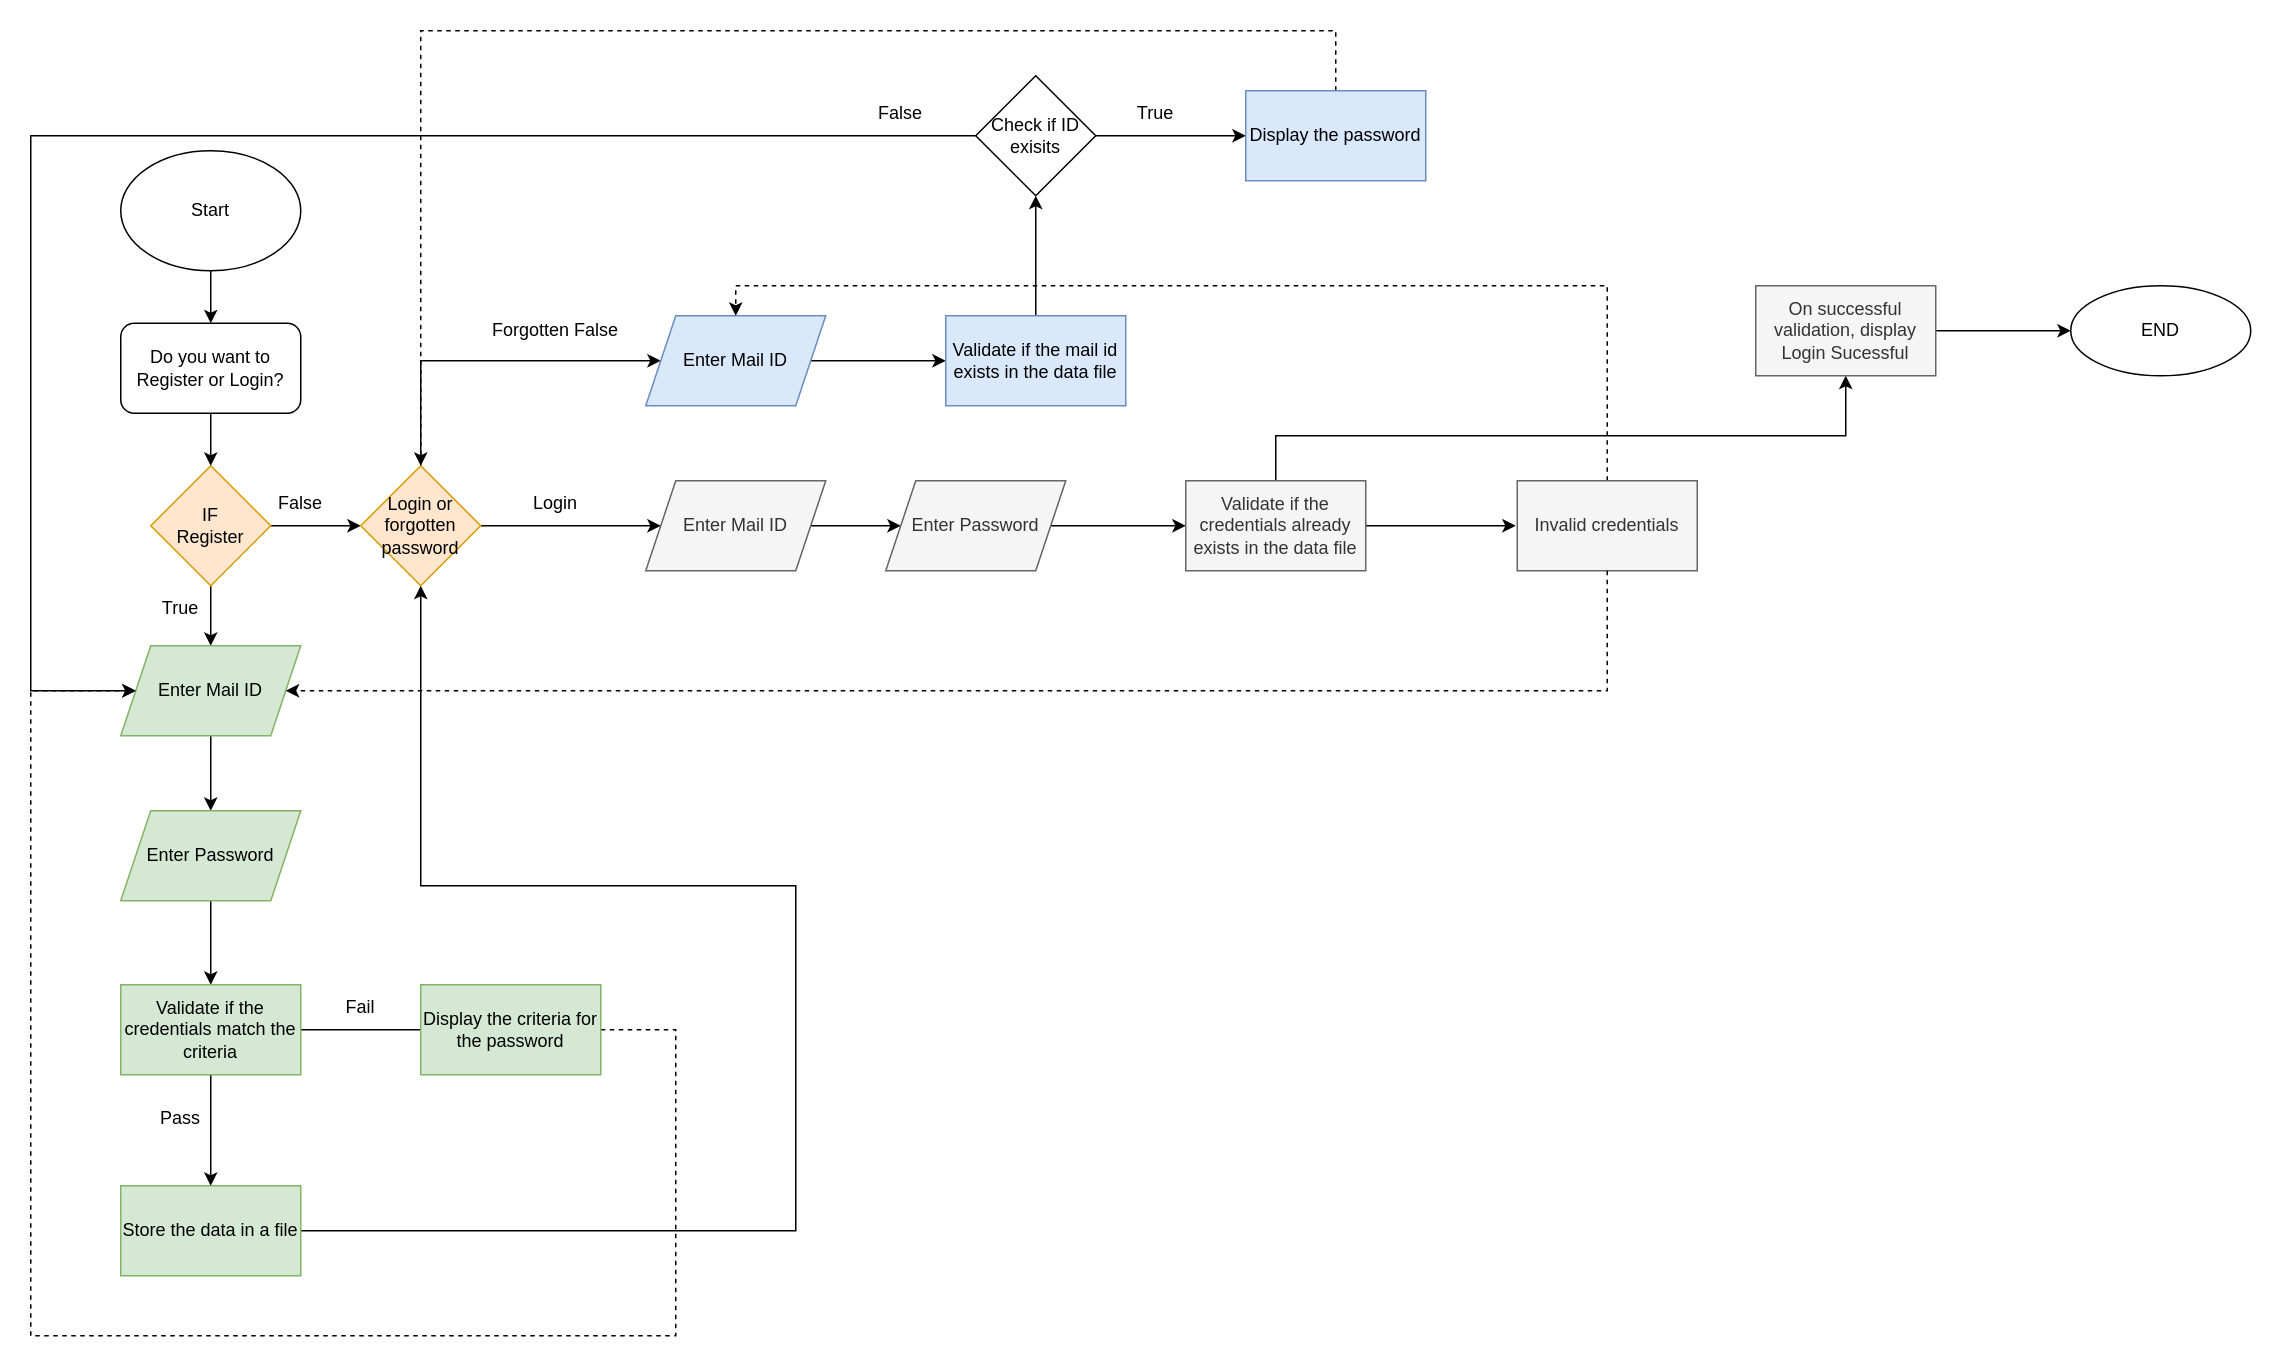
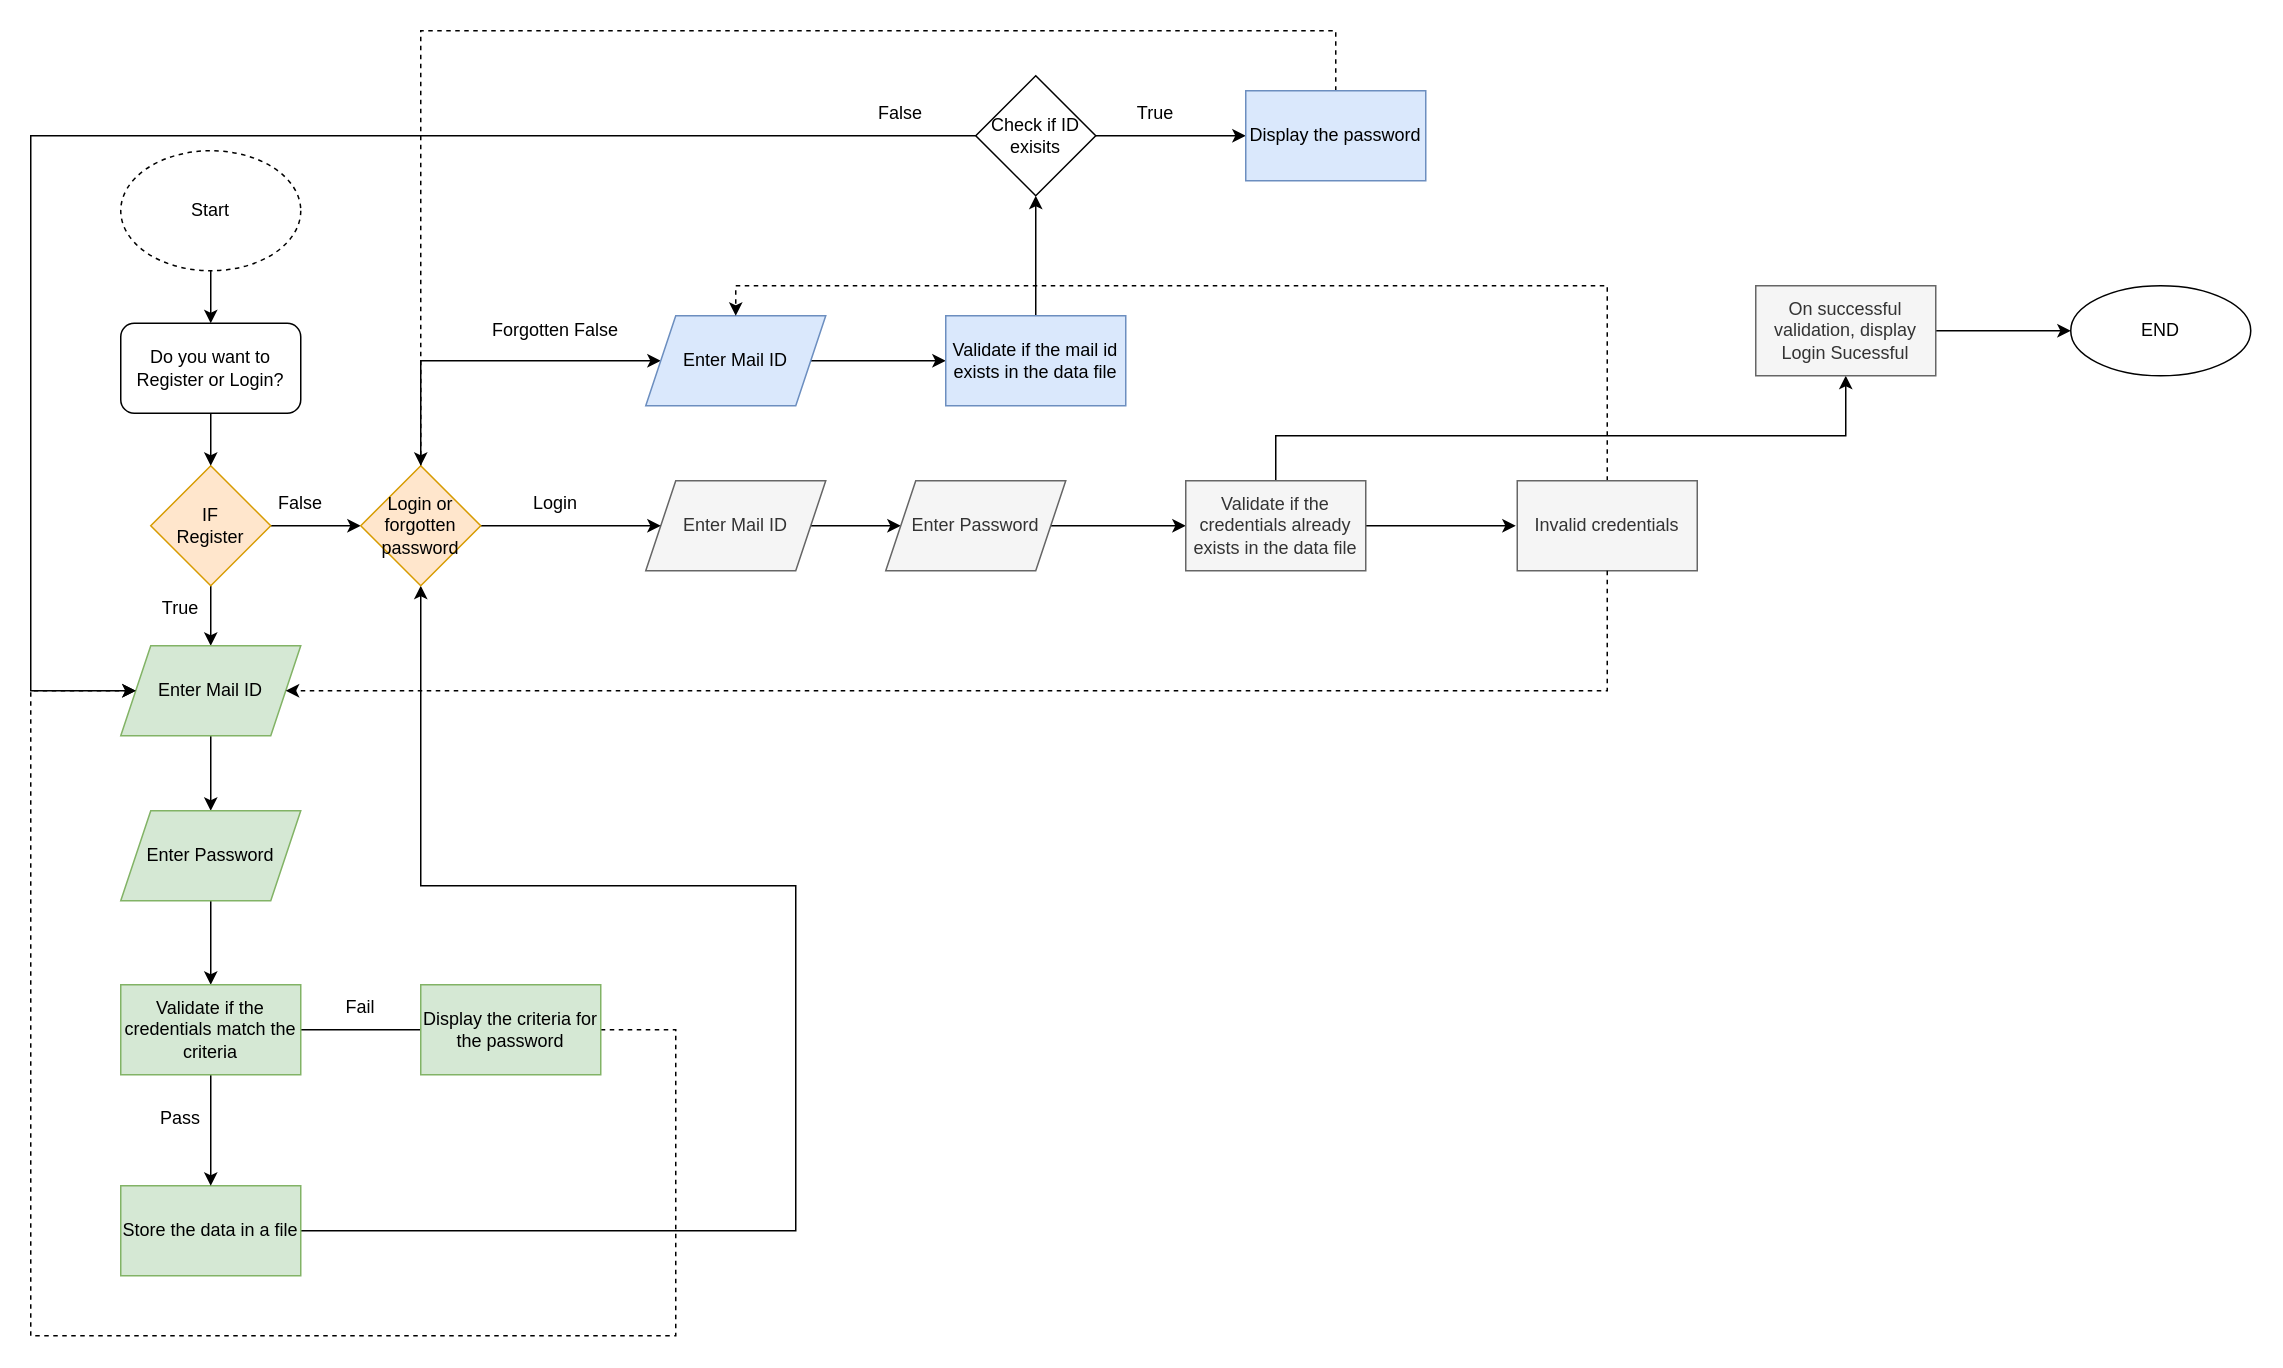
  <mxCell id="0" />
  <mxCell id="1" parent="0" />
  <mxCell id="2" value="" style="edgeStyle=orthogonalEdgeStyle;rounded=0;orthogonalLoop=1;jettySize=auto;html=1;" edge="1" parent="1" source="4"><mxGeometry relative="1" as="geometry"><mxPoint x="140" y="430" as="targetPoint" /></mxGeometry></mxCell>
  <mxCell id="3" value="" style="edgeStyle=orthogonalEdgeStyle;rounded=0;orthogonalLoop=1;jettySize=auto;html=1;" edge="1" parent="1" source="4"><mxGeometry relative="1" as="geometry"><mxPoint x="240" y="350" as="targetPoint" /></mxGeometry></mxCell>
  <mxCell id="4" value="IF&lt;br&gt;Register" style="rhombus;whiteSpace=wrap;html=1;fillColor=#ffe6cc;strokeColor=#d79b00;" vertex="1" parent="1"><mxGeometry x="100" y="310" width="80" height="80" as="geometry" /></mxCell>
  <mxCell id="5" style="edgeStyle=orthogonalEdgeStyle;rounded=0;orthogonalLoop=1;jettySize=auto;html=1;exitX=0.5;exitY=1;exitDx=0;exitDy=0;entryX=0.5;entryY=0;entryDx=0;entryDy=0;" edge="1" parent="1" source="6" target="4"><mxGeometry relative="1" as="geometry" /></mxCell>
  <mxCell id="6" value="Do you want to Register or Login?" style="rounded=1;whiteSpace=wrap;html=1;" vertex="1" parent="1"><mxGeometry x="80" y="215" width="120" height="60" as="geometry" /></mxCell>
  <mxCell id="7" value="" style="edgeStyle=orthogonalEdgeStyle;rounded=0;orthogonalLoop=1;jettySize=auto;html=1;exitX=0.5;exitY=1;exitDx=0;exitDy=0;" edge="1" parent="1" source="8" target="10"><mxGeometry relative="1" as="geometry" /></mxCell>
  <mxCell id="8" value="Enter Mail ID" style="shape=parallelogram;perimeter=parallelogramPerimeter;whiteSpace=wrap;html=1;fixedSize=1;fillColor=#d5e8d4;strokeColor=#82b366;" vertex="1" parent="1"><mxGeometry x="80" y="430" width="120" height="60" as="geometry" /></mxCell>
  <mxCell id="9" value="" style="edgeStyle=orthogonalEdgeStyle;rounded=0;orthogonalLoop=1;jettySize=auto;html=1;entryX=0.5;entryY=0;entryDx=0;entryDy=0;" edge="1" parent="1" source="10" target="22"><mxGeometry relative="1" as="geometry"><mxPoint x="140" y="651" as="targetPoint" /></mxGeometry></mxCell>
  <mxCell id="10" value="Enter Password" style="shape=parallelogram;perimeter=parallelogramPerimeter;whiteSpace=wrap;html=1;fixedSize=1;fillColor=#d5e8d4;strokeColor=#82b366;" vertex="1" parent="1"><mxGeometry x="80" y="540" width="120" height="60" as="geometry" /></mxCell>
  <mxCell id="11" style="edgeStyle=orthogonalEdgeStyle;rounded=0;orthogonalLoop=1;jettySize=auto;html=1;exitX=1;exitY=0.5;exitDx=0;exitDy=0;" edge="1" parent="1" source="12" target="14"><mxGeometry relative="1" as="geometry" /></mxCell>
  <mxCell id="12" value="Enter Mail ID" style="shape=parallelogram;perimeter=parallelogramPerimeter;whiteSpace=wrap;html=1;fixedSize=1;fillColor=#f5f5f5;fontColor=#333333;strokeColor=#666666;" vertex="1" parent="1"><mxGeometry x="430" y="320" width="120" height="60" as="geometry" /></mxCell>
  <mxCell id="13" value="" style="edgeStyle=orthogonalEdgeStyle;rounded=0;orthogonalLoop=1;jettySize=auto;html=1;" edge="1" parent="1" source="14" target="25"><mxGeometry relative="1" as="geometry" /></mxCell>
  <mxCell id="14" value="Enter Password" style="shape=parallelogram;perimeter=parallelogramPerimeter;whiteSpace=wrap;html=1;fixedSize=1;fillColor=#f5f5f5;fontColor=#333333;strokeColor=#666666;" vertex="1" parent="1"><mxGeometry x="590" y="320" width="120" height="60" as="geometry" /></mxCell>
  <mxCell id="15" value="True" style="text;html=1;strokeColor=none;fillColor=none;align=center;verticalAlign=middle;whiteSpace=wrap;rounded=0;" vertex="1" parent="1"><mxGeometry x="90" y="390" width="60" height="30" as="geometry" /></mxCell>
  <mxCell id="16" value="False" style="text;html=1;strokeColor=none;fillColor=none;align=center;verticalAlign=middle;whiteSpace=wrap;rounded=0;" vertex="1" parent="1"><mxGeometry x="170" y="320" width="60" height="30" as="geometry" /></mxCell>
  <mxCell id="17" value="Login" style="text;html=1;strokeColor=none;fillColor=none;align=center;verticalAlign=middle;whiteSpace=wrap;rounded=0;" vertex="1" parent="1"><mxGeometry x="340" y="320" width="60" height="30" as="geometry" /></mxCell>
  <mxCell id="18" style="edgeStyle=orthogonalEdgeStyle;rounded=0;orthogonalLoop=1;jettySize=auto;html=1;exitX=1;exitY=0.5;exitDx=0;exitDy=0;entryX=0.5;entryY=1;entryDx=0;entryDy=0;" edge="1" parent="1" source="19" target="28"><mxGeometry relative="1" as="geometry"><Array as="points"><mxPoint x="530" y="820" /><mxPoint x="530" y="590" /><mxPoint x="280" y="590" /></Array></mxGeometry></mxCell>
  <mxCell id="19" value="Store the data in a file" style="whiteSpace=wrap;html=1;fillColor=#d5e8d4;strokeColor=#82b366;" vertex="1" parent="1"><mxGeometry x="80" y="790" width="120" height="60" as="geometry" /></mxCell>
  <mxCell id="20" style="edgeStyle=orthogonalEdgeStyle;rounded=0;orthogonalLoop=1;jettySize=auto;html=1;entryX=0.5;entryY=0;entryDx=0;entryDy=0;" edge="1" parent="1" source="22" target="19"><mxGeometry relative="1" as="geometry" /></mxCell>
  <mxCell id="21" value="" style="edgeStyle=orthogonalEdgeStyle;rounded=0;orthogonalLoop=1;jettySize=auto;html=1;endArrow=none;" edge="1" parent="1" source="22" target="40"><mxGeometry relative="1" as="geometry" /></mxCell>
  <mxCell id="22" value="Validate if the credentials match the criteria" style="rounded=0;whiteSpace=wrap;html=1;fillColor=#d5e8d4;strokeColor=#82b366;" vertex="1" parent="1"><mxGeometry x="80" y="656" width="120" height="60" as="geometry" /></mxCell>
  <mxCell id="23" value="" style="edgeStyle=orthogonalEdgeStyle;rounded=0;orthogonalLoop=1;jettySize=auto;html=1;" edge="1" parent="1" source="25"><mxGeometry relative="1" as="geometry"><mxPoint x="1010" y="350" as="targetPoint" /></mxGeometry></mxCell>
  <mxCell id="24" value="" style="edgeStyle=orthogonalEdgeStyle;rounded=0;orthogonalLoop=1;jettySize=auto;html=1;" edge="1" parent="1" source="25" target="46"><mxGeometry relative="1" as="geometry"><Array as="points"><mxPoint x="850" y="290" /><mxPoint x="1230" y="290" /></Array></mxGeometry></mxCell>
  <mxCell id="25" value="Validate if the credentials already exists in the data file" style="whiteSpace=wrap;html=1;fillColor=#f5f5f5;fontColor=#333333;strokeColor=#666666;" vertex="1" parent="1"><mxGeometry x="790" y="320" width="120" height="60" as="geometry" /></mxCell>
  <mxCell id="26" value="" style="edgeStyle=orthogonalEdgeStyle;rounded=0;orthogonalLoop=1;jettySize=auto;html=1;" edge="1" parent="1" source="28" target="12"><mxGeometry relative="1" as="geometry" /></mxCell>
  <mxCell id="27" style="edgeStyle=orthogonalEdgeStyle;rounded=0;orthogonalLoop=1;jettySize=auto;html=1;exitX=0.5;exitY=0;exitDx=0;exitDy=0;entryX=0;entryY=0.5;entryDx=0;entryDy=0;" edge="1" parent="1" source="28" target="30"><mxGeometry relative="1" as="geometry"><Array as="points"><mxPoint x="280" y="240" /></Array></mxGeometry></mxCell>
  <mxCell id="28" value="Login or forgotten password" style="rhombus;whiteSpace=wrap;html=1;fillColor=#ffe6cc;strokeColor=#d79b00;" vertex="1" parent="1"><mxGeometry x="240" y="310" width="80" height="80" as="geometry" /></mxCell>
  <mxCell id="29" value="" style="edgeStyle=orthogonalEdgeStyle;rounded=0;orthogonalLoop=1;jettySize=auto;html=1;" edge="1" parent="1" source="30" target="33"><mxGeometry relative="1" as="geometry" /></mxCell>
  <mxCell id="30" value="Enter Mail ID" style="shape=parallelogram;perimeter=parallelogramPerimeter;whiteSpace=wrap;html=1;fixedSize=1;fillColor=#dae8fc;strokeColor=#6c8ebf;" vertex="1" parent="1"><mxGeometry x="430" y="210" width="120" height="60" as="geometry" /></mxCell>
  <mxCell id="31" value="Forgotten False" style="text;html=1;strokeColor=none;fillColor=none;align=center;verticalAlign=middle;whiteSpace=wrap;rounded=0;" vertex="1" parent="1"><mxGeometry x="310" y="210" width="120" height="20" as="geometry" /></mxCell>
  <mxCell id="32" value="" style="edgeStyle=orthogonalEdgeStyle;rounded=0;orthogonalLoop=1;jettySize=auto;html=1;" edge="1" parent="1" source="33"><mxGeometry relative="1" as="geometry"><mxPoint x="690" y="130" as="targetPoint" /></mxGeometry></mxCell>
  <mxCell id="33" value="Validate if the mail id exists in the data file" style="whiteSpace=wrap;html=1;fillColor=#dae8fc;strokeColor=#6c8ebf;" vertex="1" parent="1"><mxGeometry x="630" y="210" width="120" height="60" as="geometry" /></mxCell>
  <mxCell id="34" style="edgeStyle=orthogonalEdgeStyle;rounded=0;orthogonalLoop=1;jettySize=auto;html=1;exitX=0.5;exitY=0;exitDx=0;exitDy=0;entryX=0.5;entryY=0;entryDx=0;entryDy=0;dashed=1;" edge="1" parent="1" source="35" target="30"><mxGeometry relative="1" as="geometry" /></mxCell>
  <mxCell id="35" value="Invalid credentials" style="rounded=0;whiteSpace=wrap;html=1;fillColor=#f5f5f5;fontColor=#333333;strokeColor=#666666;" vertex="1" parent="1"><mxGeometry x="1011" y="320" width="120" height="60" as="geometry" /></mxCell>
  <mxCell id="36" style="edgeStyle=orthogonalEdgeStyle;rounded=0;orthogonalLoop=1;jettySize=auto;html=1;entryX=1;entryY=0.5;entryDx=0;entryDy=0;dashed=1;exitX=0.5;exitY=1;exitDx=0;exitDy=0;" edge="1" parent="1" source="35" target="8"><mxGeometry relative="1" as="geometry"><mxPoint x="790" y="460" as="sourcePoint" /><Array as="points"><mxPoint x="1071" y="460" /></Array></mxGeometry></mxCell>
  <mxCell id="37" value="Pass" style="text;html=1;strokeColor=none;fillColor=none;align=center;verticalAlign=middle;whiteSpace=wrap;rounded=0;" vertex="1" parent="1"><mxGeometry x="90" y="730" width="60" height="30" as="geometry" /></mxCell>
  <mxCell id="38" value="Fail" style="text;html=1;strokeColor=none;fillColor=none;align=center;verticalAlign=middle;whiteSpace=wrap;rounded=0;" vertex="1" parent="1"><mxGeometry x="210" y="656" width="60" height="30" as="geometry" /></mxCell>
  <mxCell id="39" style="edgeStyle=orthogonalEdgeStyle;rounded=0;orthogonalLoop=1;jettySize=auto;html=1;exitX=1;exitY=0.5;exitDx=0;exitDy=0;entryX=0;entryY=0.5;entryDx=0;entryDy=0;dashed=1;" edge="1" parent="1" source="40" target="8"><mxGeometry relative="1" as="geometry"><Array as="points"><mxPoint x="450" y="686" /><mxPoint x="450" y="890" /><mxPoint x="20" y="890" /><mxPoint x="20" y="460" /></Array></mxGeometry></mxCell>
  <mxCell id="40" value="Display the criteria for the password" style="rounded=0;whiteSpace=wrap;html=1;fillColor=#d5e8d4;strokeColor=#82b366;" vertex="1" parent="1"><mxGeometry x="280" y="656" width="120" height="60" as="geometry" /></mxCell>
  <mxCell id="41" value="" style="edgeStyle=orthogonalEdgeStyle;rounded=0;orthogonalLoop=1;jettySize=auto;html=1;exitX=1;exitY=0.5;exitDx=0;exitDy=0;" edge="1" parent="1" source="48" target="43"><mxGeometry relative="1" as="geometry"><mxPoint x="750" y="100" as="sourcePoint" /></mxGeometry></mxCell>
  <mxCell id="42" style="edgeStyle=orthogonalEdgeStyle;rounded=0;orthogonalLoop=1;jettySize=auto;html=1;exitX=0.5;exitY=0;exitDx=0;exitDy=0;entryX=0.5;entryY=0;entryDx=0;entryDy=0;dashed=1;" edge="1" parent="1" source="43" target="28"><mxGeometry relative="1" as="geometry"><Array as="points"><mxPoint x="890" y="20" /><mxPoint x="280" y="20" /></Array></mxGeometry></mxCell>
  <mxCell id="43" value="Display the password" style="whiteSpace=wrap;html=1;fillColor=#dae8fc;strokeColor=#6c8ebf;" vertex="1" parent="1"><mxGeometry x="830" y="60" width="120" height="60" as="geometry" /></mxCell>
  <mxCell id="44" value="END" style="ellipse;whiteSpace=wrap;html=1;" vertex="1" parent="1"><mxGeometry x="1380" width="120" height="60" as="geometry" y="190" /></mxCell>
  <mxCell id="45" value="" style="edgeStyle=orthogonalEdgeStyle;rounded=0;orthogonalLoop=1;jettySize=auto;html=1;" edge="1" parent="1" source="46" target="44"><mxGeometry relative="1" as="geometry" /></mxCell>
  <mxCell id="46" value="On successful validation, display Login Sucessful" style="whiteSpace=wrap;html=1;fillColor=#f5f5f5;fontColor=#333333;strokeColor=#666666;" vertex="1" parent="1"><mxGeometry x="1170" width="120" height="60" as="geometry" y="190" /></mxCell>
  <mxCell id="47" style="edgeStyle=orthogonalEdgeStyle;rounded=0;orthogonalLoop=1;jettySize=auto;html=1;exitX=0;exitY=0.5;exitDx=0;exitDy=0;" edge="1" parent="1" source="48"><mxGeometry relative="1" as="geometry"><mxPoint x="90" y="460" as="targetPoint" /><Array as="points"><mxPoint x="20" y="90" /><mxPoint x="20" y="460" /><mxPoint x="86" y="460" /></Array></mxGeometry></mxCell>
  <mxCell id="48" value="Check if ID exisits" style="rhombus;whiteSpace=wrap;html=1;" vertex="1" parent="1"><mxGeometry x="650" y="50" width="80" height="80" as="geometry" /></mxCell>
  <mxCell id="49" value="True" style="text;html=1;strokeColor=none;fillColor=none;align=center;verticalAlign=middle;whiteSpace=wrap;rounded=0;" vertex="1" parent="1"><mxGeometry x="740" y="60" width="60" height="30" as="geometry" /></mxCell>
  <mxCell id="50" value="False" style="text;html=1;strokeColor=none;fillColor=none;align=center;verticalAlign=middle;whiteSpace=wrap;rounded=0;" vertex="1" parent="1"><mxGeometry x="570" y="60" width="60" height="30" as="geometry" /></mxCell>
  <mxCell id="51" style="edgeStyle=orthogonalEdgeStyle;rounded=0;orthogonalLoop=1;jettySize=auto;html=1;exitX=0.5;exitY=1;exitDx=0;exitDy=0;entryX=0.5;entryY=0;entryDx=0;entryDy=0;" edge="1" parent="1" source="52" target="6"><mxGeometry relative="1" as="geometry" /></mxCell>
- <mxCell id="52" value="Start" style="ellipse;whiteSpace=wrap;html=1;" vertex="1" parent="1"><mxGeometry x="80" y="100" width="120" height="80" as="geometry" /></mxCell>
+ <mxCell id="52" value="Start" style="ellipse;whiteSpace=wrap;html=1;dashed=1;" vertex="1" parent="1"><mxGeometry x="80" y="100" width="120" height="80" as="geometry" /></mxCell>
